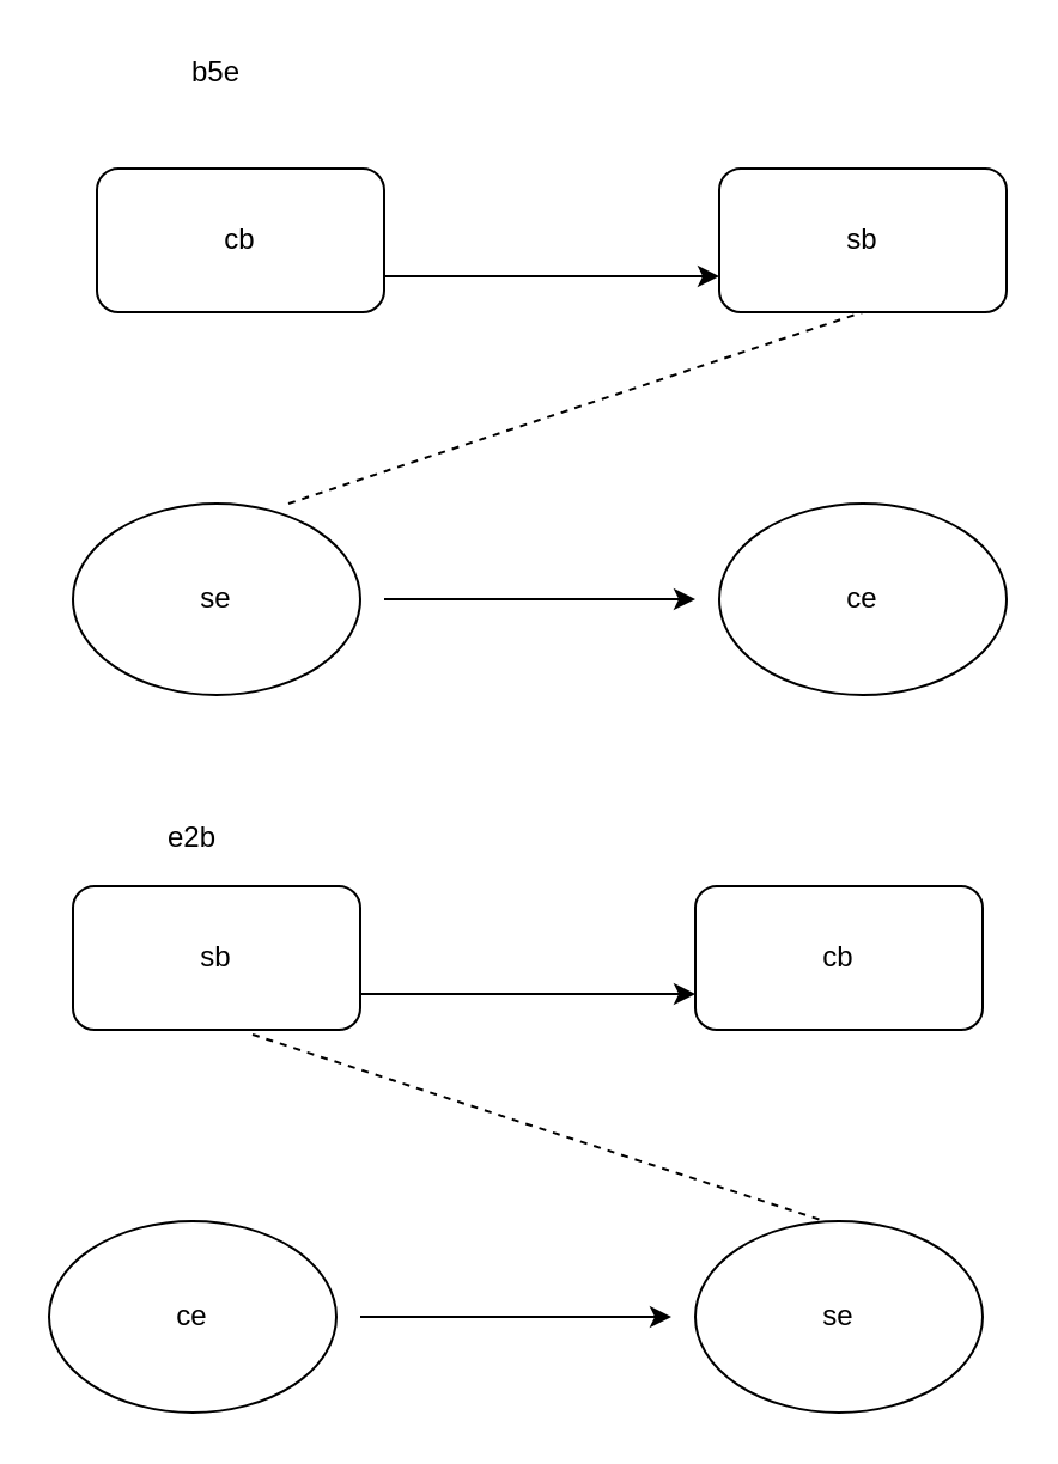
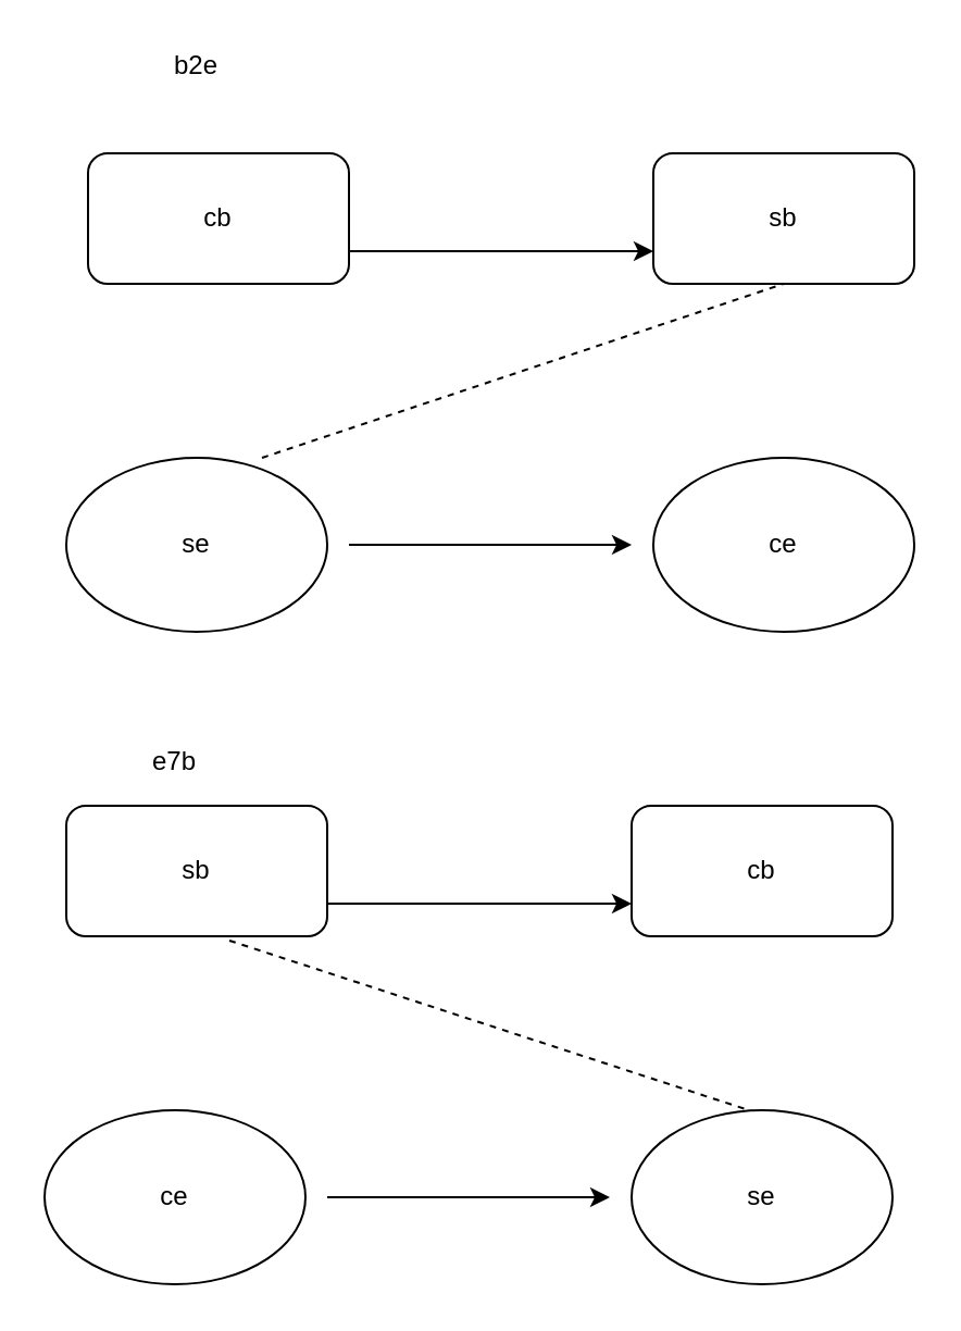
  <mxCell id="0" />
  <mxCell id="1" parent="0" />
  <mxCell id="2" value="cb" style="rounded=1;whiteSpace=wrap;html=1;" vertex="1" parent="1"><mxGeometry x="40" y="70" width="120" height="60" as="geometry" /></mxCell>
  <mxCell id="3" value="se" style="ellipse;whiteSpace=wrap;html=1;" vertex="1" parent="1"><mxGeometry x="30" y="210" width="120" height="80" as="geometry" /></mxCell>
  <mxCell id="4" value="ce" style="ellipse;whiteSpace=wrap;html=1;" vertex="1" parent="1"><mxGeometry x="300" y="210" width="120" height="80" as="geometry" /></mxCell>
  <mxCell id="5" value="sb" style="rounded=1;whiteSpace=wrap;html=1;" vertex="1" parent="1"><mxGeometry x="300" y="70" width="120" height="60" as="geometry" /></mxCell>
  <mxCell id="6" value="" style="endArrow=classic;html=1;exitX=1;exitY=0.75;exitDx=0;exitDy=0;entryX=0;entryY=0.75;entryDx=0;entryDy=0;" edge="1" parent="1" source="2" target="5"><mxGeometry width="50" height="50" relative="1" as="geometry"><mxPoint x="30" y="360" as="sourcePoint" /><mxPoint x="89" y="200" as="targetPoint" /></mxGeometry></mxCell>
  <mxCell id="7" value="" style="endArrow=classic;html=1;" edge="1" parent="1"><mxGeometry width="50" height="50" relative="1" as="geometry"><mxPoint x="160" y="250" as="sourcePoint" /><mxPoint x="290" y="250" as="targetPoint" /></mxGeometry></mxCell>
- <mxCell id="8" value="b5e" style="text;html=1;strokeColor=none;fillColor=none;align=center;verticalAlign=middle;whiteSpace=wrap;rounded=0;" vertex="1" parent="1"><mxGeometry x="70" y="20" width="40" height="20" as="geometry" /></mxCell>
+ <mxCell id="8" value="b2e" style="text;html=1;strokeColor=none;fillColor=none;align=center;verticalAlign=middle;whiteSpace=wrap;rounded=0;" vertex="1" parent="1"><mxGeometry x="70" y="20" width="40" height="20" as="geometry" /></mxCell>
  <mxCell id="9" value="" style="endArrow=none;dashed=1;html=1;entryX=0.5;entryY=1;entryDx=0;entryDy=0;" edge="1" parent="1" target="5"><mxGeometry width="50" height="50" relative="1" as="geometry"><mxPoint x="120" y="210" as="sourcePoint" /><mxPoint x="170" y="160" as="targetPoint" /></mxGeometry></mxCell>
  <mxCell id="10" value="sb" style="rounded=1;whiteSpace=wrap;html=1;" vertex="1" parent="1"><mxGeometry x="30" y="370" width="120" height="60" as="geometry" /></mxCell>
  <mxCell id="11" value="ce" style="ellipse;whiteSpace=wrap;html=1;" vertex="1" parent="1"><mxGeometry x="20" y="510" width="120" height="80" as="geometry" /></mxCell>
  <mxCell id="12" value="se" style="ellipse;whiteSpace=wrap;html=1;" vertex="1" parent="1"><mxGeometry x="290" y="510" width="120" height="80" as="geometry" /></mxCell>
  <mxCell id="13" value="cb" style="rounded=1;whiteSpace=wrap;html=1;" vertex="1" parent="1"><mxGeometry x="290" y="370" width="120" height="60" as="geometry" /></mxCell>
  <mxCell id="14" value="" style="endArrow=classic;html=1;exitX=1;exitY=0.75;exitDx=0;exitDy=0;entryX=0;entryY=0.75;entryDx=0;entryDy=0;" edge="1" parent="1" source="10" target="13"><mxGeometry width="50" height="50" relative="1" as="geometry"><mxPoint x="20" y="660" as="sourcePoint" /><mxPoint x="79" y="500" as="targetPoint" /></mxGeometry></mxCell>
  <mxCell id="15" value="" style="endArrow=classic;html=1;" edge="1" parent="1"><mxGeometry width="50" height="50" relative="1" as="geometry"><mxPoint x="150" y="550" as="sourcePoint" /><mxPoint x="280" y="550" as="targetPoint" /></mxGeometry></mxCell>
- <mxCell id="16" value="e2b" style="text;html=1;strokeColor=none;fillColor=none;align=center;verticalAlign=middle;whiteSpace=wrap;rounded=0;" vertex="1" parent="1"><mxGeometry x="60" y="340" width="40" height="20" as="geometry" /></mxCell>
+ <mxCell id="16" value="e7b" style="text;html=1;strokeColor=none;fillColor=none;align=center;verticalAlign=middle;whiteSpace=wrap;rounded=0;" vertex="1" parent="1"><mxGeometry x="60" y="340" width="40" height="20" as="geometry" /></mxCell>
  <mxCell id="17" value="" style="endArrow=none;dashed=1;html=1;entryX=0.45;entryY=0;entryDx=0;entryDy=0;entryPerimeter=0;exitX=0.625;exitY=1.033;exitDx=0;exitDy=0;exitPerimeter=0;" edge="1" parent="1" target="12" source="10"><mxGeometry width="50" height="50" relative="1" as="geometry"><mxPoint x="110" y="510" as="sourcePoint" /><mxPoint x="160" y="460" as="targetPoint" /></mxGeometry></mxCell>
